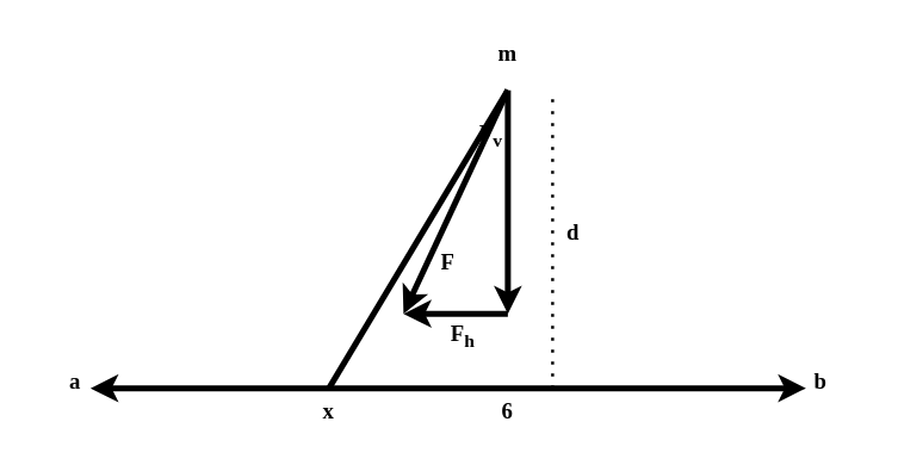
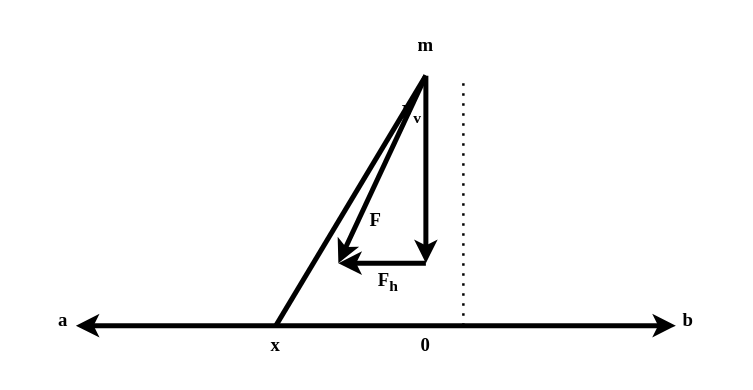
  <mxCell id="0" />
  <mxCell id="1" parent="0" />
  <mxCell id="2" value="" style="endArrow=classic;startArrow=classic;html=1;rounded=0;strokeWidth=4;" parent="1" edge="1"><mxGeometry width="50" height="50" relative="1" as="geometry"><mxPoint x="60" y="260" as="sourcePoint" /><mxPoint x="540" y="260" as="targetPoint" /></mxGeometry></mxCell>
  <mxCell id="3" value="&lt;font style=&quot;font-size: 15px;&quot; face=&quot;Times New Roman&quot;&gt;&lt;b&gt;a&lt;/b&gt;&lt;/font&gt;" style="text;html=1;strokeColor=none;fillColor=none;align=center;verticalAlign=middle;whiteSpace=wrap;rounded=0;" parent="1" vertex="1"><mxGeometry x="20" y="240" width="60" height="30" as="geometry" /></mxCell>
- <mxCell id="4" value="&lt;font style=&quot;font-size: 15px;&quot; face=&quot;Times New Roman&quot;&gt;&lt;b&gt;6&lt;/b&gt;&lt;/font&gt;" style="text;html=1;strokeColor=none;fillColor=none;align=center;verticalAlign=middle;whiteSpace=wrap;rounded=0;" parent="1" vertex="1"><mxGeometry x="310" y="260" width="60" height="30" as="geometry" /></mxCell>
+ <mxCell id="4" value="&lt;font style=&quot;font-size: 15px;&quot; face=&quot;Times New Roman&quot;&gt;&lt;b&gt;0&lt;/b&gt;&lt;/font&gt;" style="text;html=1;strokeColor=none;fillColor=none;align=center;verticalAlign=middle;whiteSpace=wrap;rounded=0;" parent="1" vertex="1"><mxGeometry x="310" y="260" width="60" height="30" as="geometry" /></mxCell>
  <mxCell id="5" value="&lt;font style=&quot;font-size: 15px;&quot; face=&quot;Times New Roman&quot;&gt;&lt;b&gt;b&lt;/b&gt;&lt;/font&gt;" style="text;html=1;strokeColor=none;fillColor=none;align=center;verticalAlign=middle;whiteSpace=wrap;rounded=0;" parent="1" vertex="1"><mxGeometry x="520" y="240" width="60" height="30" as="geometry" /></mxCell>
  <mxCell id="6" value="&lt;font style=&quot;font-size: 15px;&quot; face=&quot;Times New Roman&quot;&gt;&lt;b&gt;x&lt;/b&gt;&lt;/font&gt;" style="text;html=1;strokeColor=none;fillColor=none;align=center;verticalAlign=middle;whiteSpace=wrap;rounded=0;" parent="1" vertex="1"><mxGeometry x="190" y="260" width="60" height="30" as="geometry" /></mxCell>
  <mxCell id="7" value="" style="endArrow=none;html=1;rounded=0;strokeWidth=4;fontFamily=Times New Roman;fontSize=15;" parent="1" edge="1"><mxGeometry width="50" height="50" relative="1" as="geometry"><mxPoint x="220" y="260" as="sourcePoint" /><mxPoint x="340" y="60" as="targetPoint" /></mxGeometry></mxCell>
  <mxCell id="8" value="&lt;b&gt;m&lt;/b&gt;" style="text;html=1;strokeColor=none;fillColor=none;align=center;verticalAlign=middle;whiteSpace=wrap;rounded=0;fontFamily=Times New Roman;fontSize=15;" parent="1" vertex="1"><mxGeometry x="310" y="20" width="60" height="30" as="geometry" /></mxCell>
  <mxCell id="9" value="" style="endArrow=none;dashed=1;html=1;dashPattern=1 3;strokeWidth=2;rounded=0;fontFamily=Times New Roman;fontSize=15;" parent="1" edge="1"><mxGeometry width="50" height="50" relative="1" as="geometry"><mxPoint x="370" y="260" as="sourcePoint" /><mxPoint x="370" y="60" as="targetPoint" /></mxGeometry></mxCell>
- <mxCell id="10" value="&lt;b&gt;d&lt;/b&gt;" style="text;html=1;strokeColor=none;fillColor=none;align=center;verticalAlign=middle;whiteSpace=wrap;rounded=0;fontFamily=Times New Roman;fontSize=15;" parent="1" vertex="1"><mxGeometry x="354" y="140" width="60" height="30" as="geometry" /></mxCell>
  <mxCell id="11" value="" style="endArrow=classic;html=1;rounded=0;strokeWidth=4;fontFamily=Times New Roman;fontSize=15;startArrow=none;" parent="1" edge="1"><mxGeometry width="50" height="50" relative="1" as="geometry"><mxPoint x="340" y="60" as="sourcePoint" /><mxPoint x="270" y="210" as="targetPoint" /></mxGeometry></mxCell>
  <mxCell id="12" value="" style="endArrow=classic;html=1;rounded=0;strokeWidth=4;fontFamily=Times New Roman;fontSize=15;" parent="1" edge="1"><mxGeometry width="50" height="50" relative="1" as="geometry"><mxPoint x="340" y="210" as="sourcePoint" /><mxPoint x="270" y="210" as="targetPoint" /></mxGeometry></mxCell>
  <mxCell id="13" value="" style="endArrow=classic;html=1;rounded=0;strokeWidth=4;fontFamily=Times New Roman;fontSize=15;" parent="1" edge="1"><mxGeometry width="50" height="50" relative="1" as="geometry"><mxPoint x="340" y="60" as="sourcePoint" /><mxPoint x="340" y="210" as="targetPoint" /></mxGeometry></mxCell>
  <mxCell id="14" value="&lt;b&gt;F&lt;sub&gt;h&lt;/sub&gt;&lt;/b&gt;" style="text;html=1;strokeColor=none;fillColor=none;align=center;verticalAlign=middle;whiteSpace=wrap;rounded=0;fontFamily=Times New Roman;fontSize=15;" parent="1" vertex="1"><mxGeometry x="280" y="210" width="60" height="30" as="geometry" /></mxCell>
  <mxCell id="15" value="&lt;b&gt;F&lt;sub&gt;v&lt;/sub&gt;&lt;/b&gt;" style="text;html=1;strokeColor=none;fillColor=none;align=center;verticalAlign=middle;whiteSpace=wrap;rounded=0;fontFamily=Times New Roman;fontSize=15;" parent="1" vertex="1"><mxGeometry x="299" y="75" width="60" height="30" as="geometry" /></mxCell>
  <mxCell id="16" value="&lt;b&gt;F&lt;/b&gt;" style="text;html=1;strokeColor=none;fillColor=none;align=center;verticalAlign=middle;whiteSpace=wrap;rounded=0;fontFamily=Times New Roman;fontSize=15;" parent="1" vertex="1"><mxGeometry x="270" y="160" width="60" height="30" as="geometry" /></mxCell>
